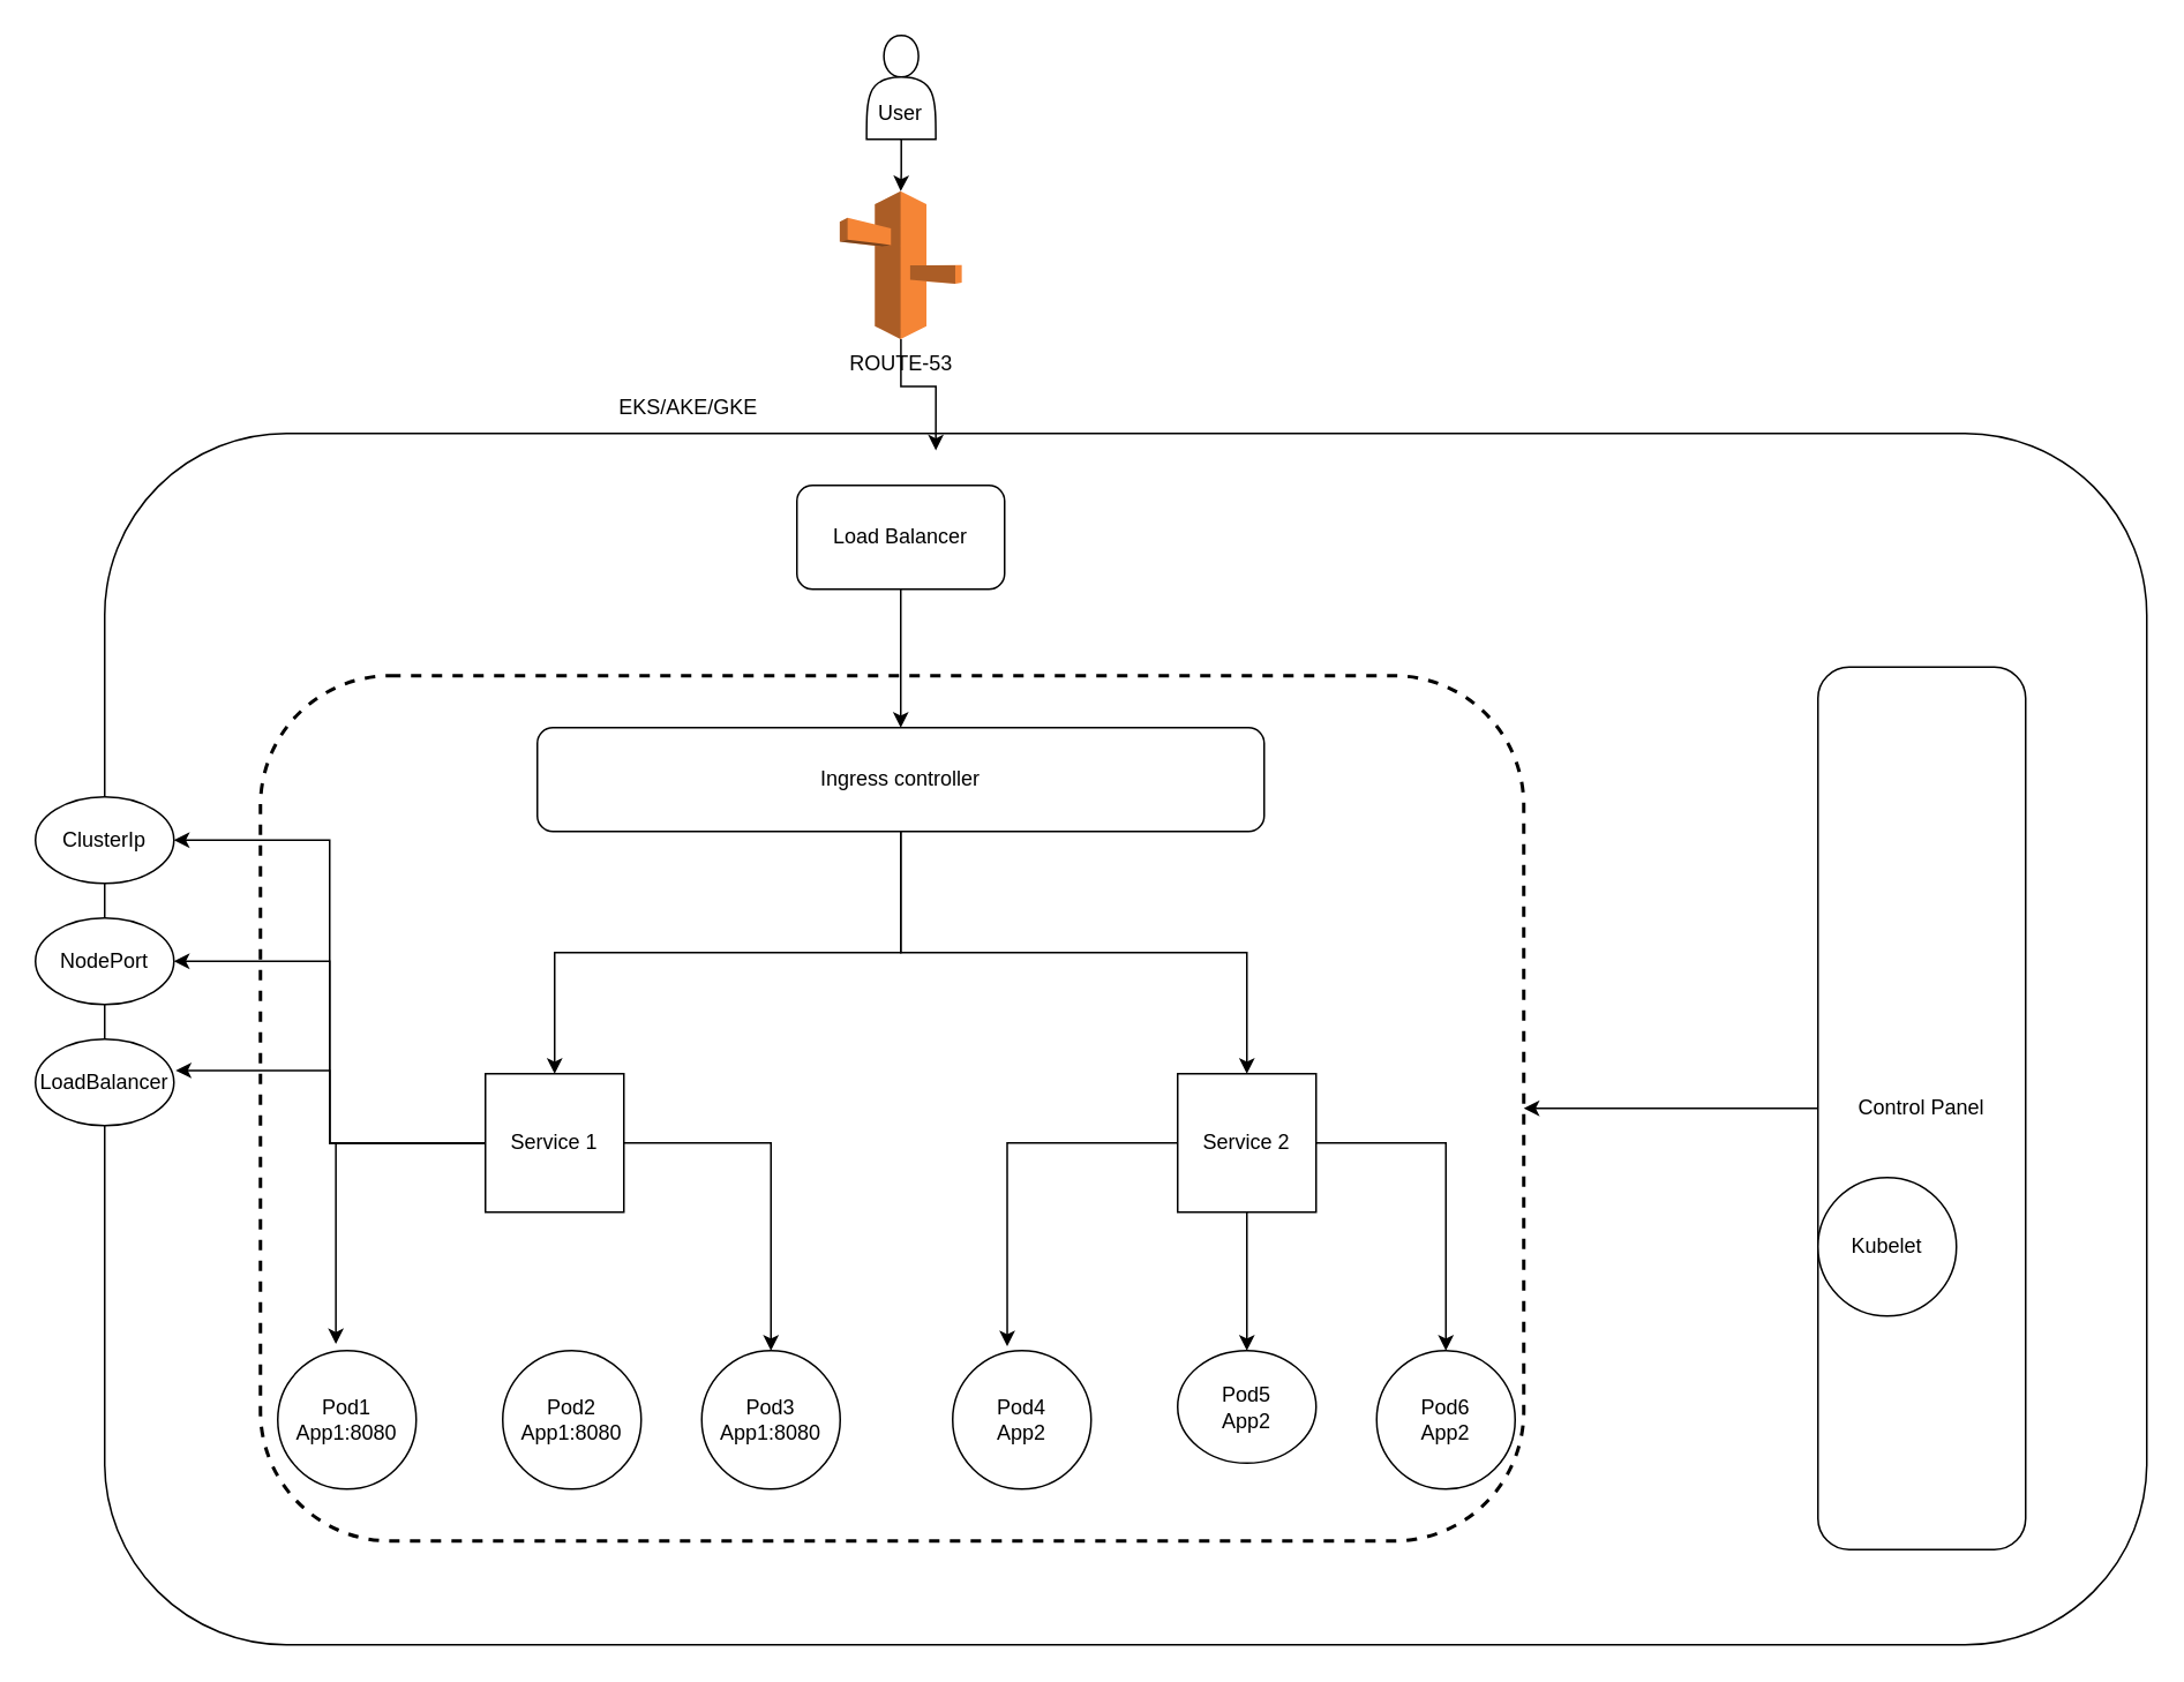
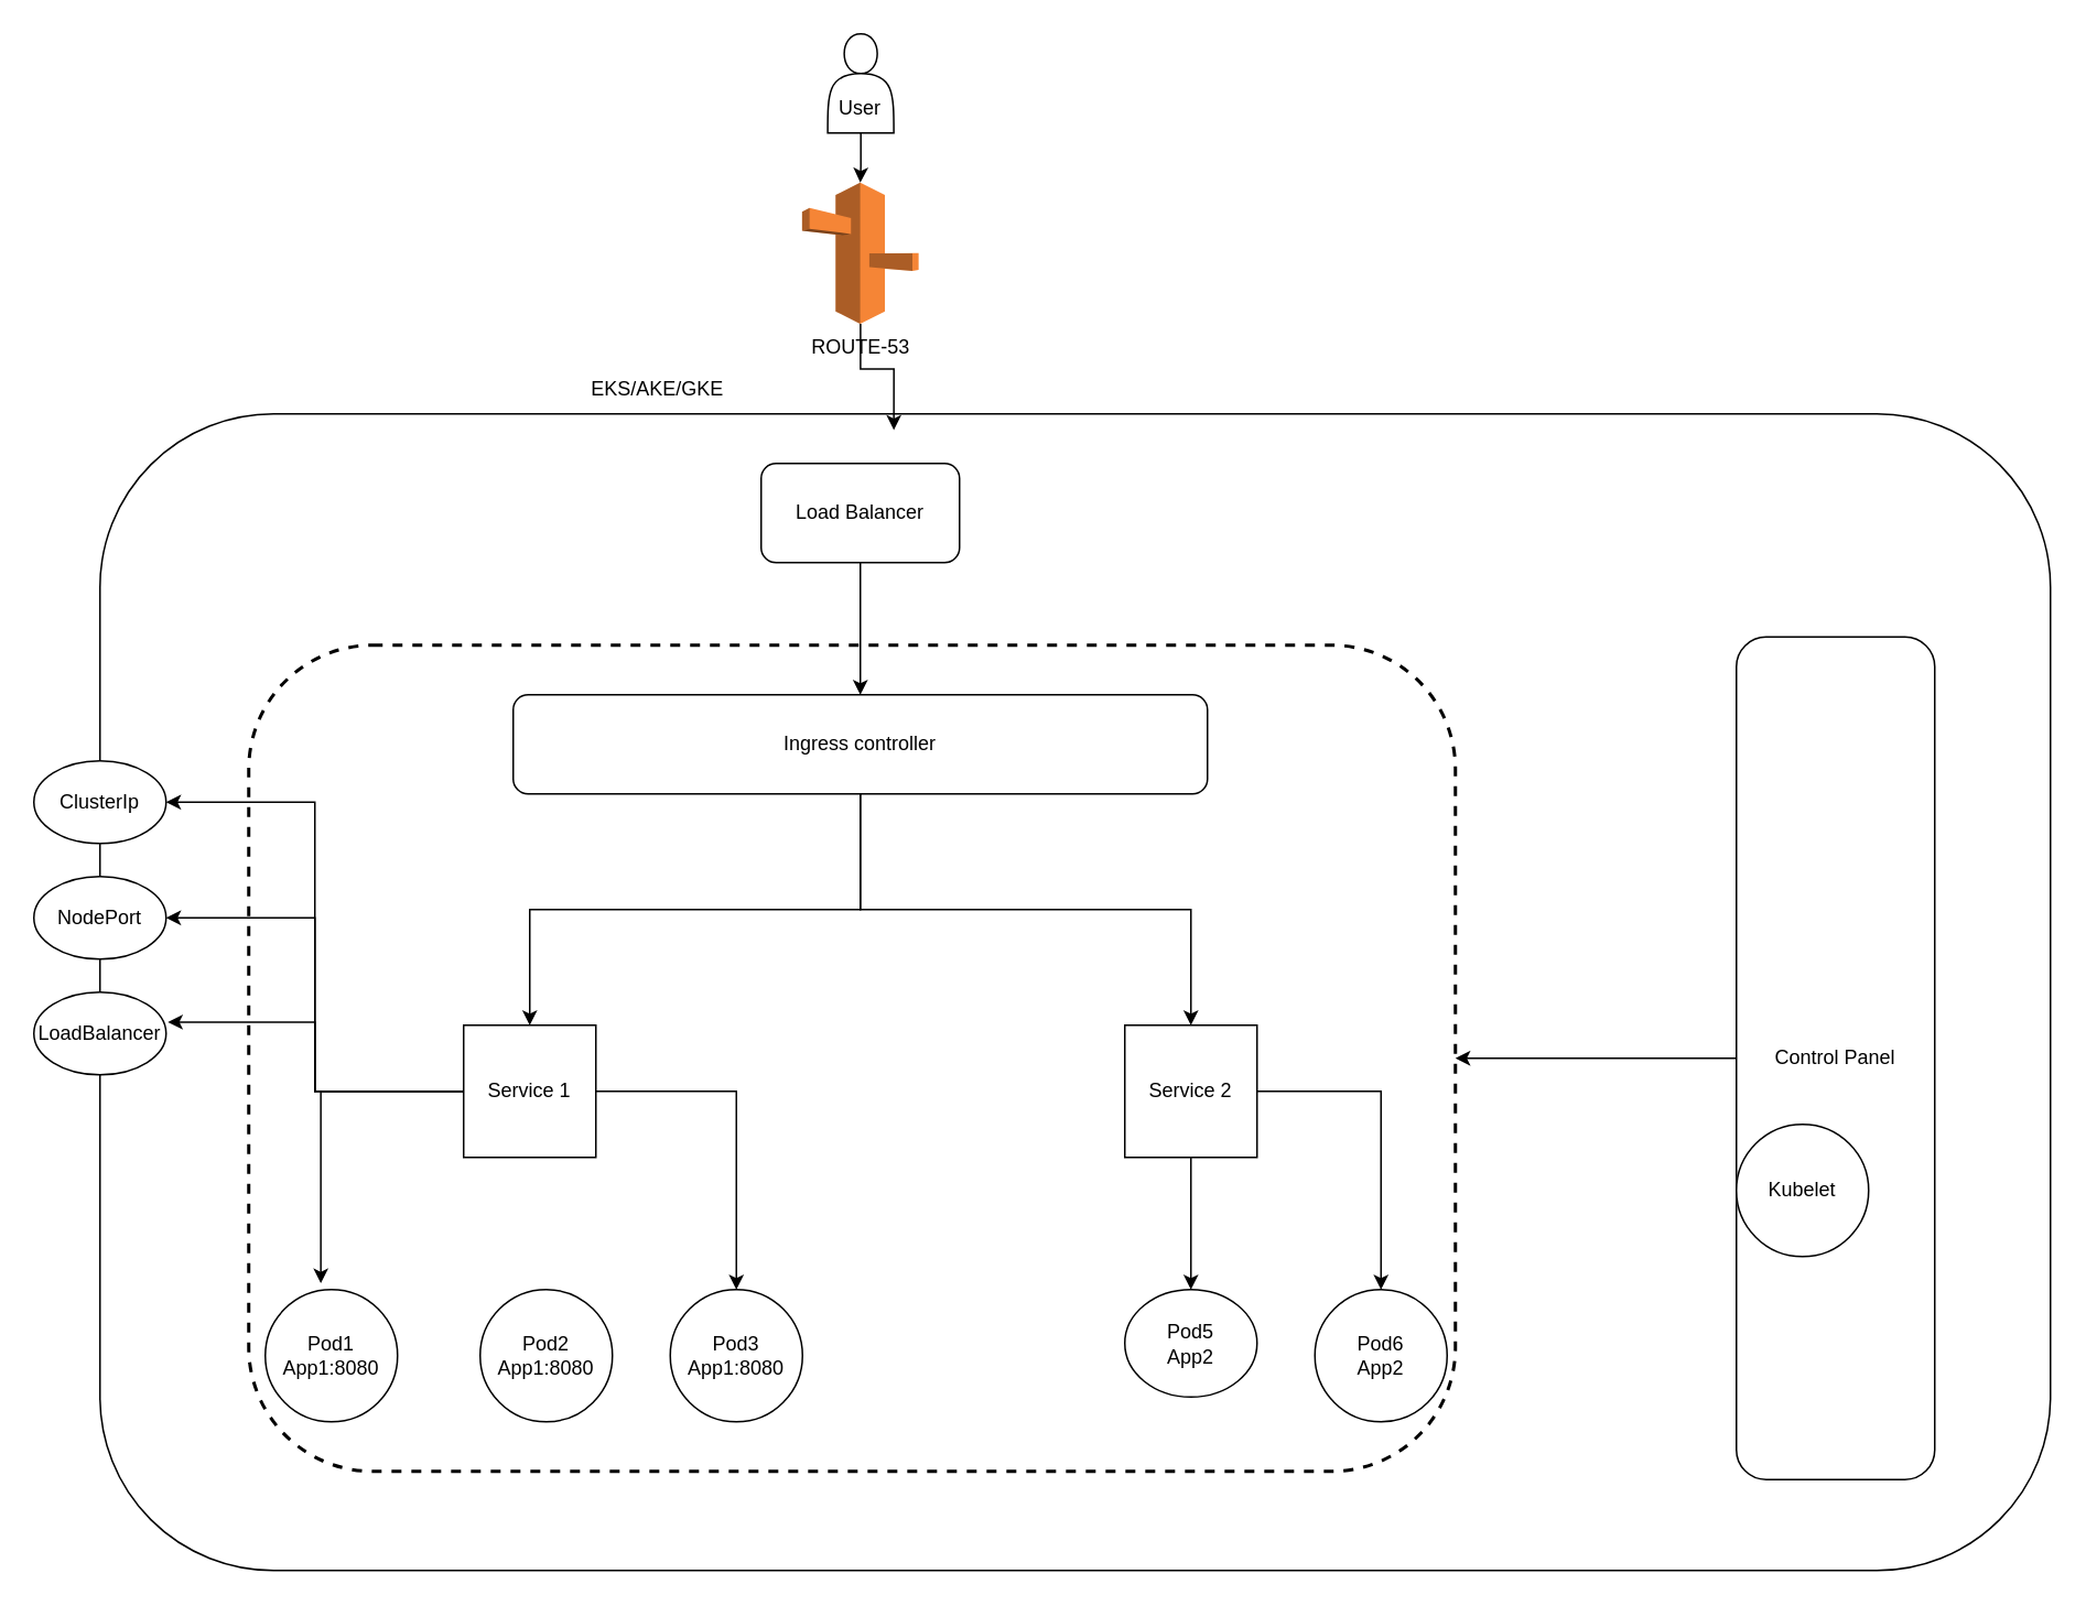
  <mxCell id="0" />
  <mxCell id="1" parent="0" />
  <mxCell id="2" value="" style="rounded=1;whiteSpace=wrap;html=1;" parent="1" vertex="1"><mxGeometry x="60" y="250" width="1180" height="700" as="geometry" /></mxCell>
  <mxCell id="3" value="" style="rounded=1;whiteSpace=wrap;html=1;dashed=1;strokeWidth=2;" parent="1" vertex="1"><mxGeometry x="150" y="390" width="730" height="500" as="geometry" /></mxCell>
  <mxCell id="4" value="Pod1&lt;br&gt;App1:8080" style="ellipse;whiteSpace=wrap;html=1;aspect=fixed;" parent="1" vertex="1"><mxGeometry x="160" y="780" width="80" height="80" as="geometry" /></mxCell>
  <mxCell id="5" value="Pod2&lt;br&gt;App1:8080" style="ellipse;whiteSpace=wrap;html=1;aspect=fixed;" parent="1" vertex="1"><mxGeometry x="290" y="780" width="80" height="80" as="geometry" /></mxCell>
  <mxCell id="6" value="Pod3&lt;br&gt;App1:8080" style="ellipse;whiteSpace=wrap;html=1;aspect=fixed;" parent="1" vertex="1"><mxGeometry x="405" y="780" width="80" height="80" as="geometry" /></mxCell>
- <mxCell id="7" value="Pod4&lt;br&gt;App2" style="ellipse;whiteSpace=wrap;html=1;aspect=fixed;" parent="1" vertex="1"><mxGeometry x="550" y="780" width="80" height="80" as="geometry" /></mxCell>
  <mxCell id="8" value="Pod5&lt;br&gt;App2" style="ellipse;whiteSpace=wrap;html=1;aspect=fixed;" parent="1" vertex="1"><mxGeometry x="680" y="780" width="80" height="65" as="geometry" /></mxCell>
  <mxCell id="9" value="Pod6&lt;br&gt;App2" style="ellipse;whiteSpace=wrap;html=1;aspect=fixed;" parent="1" vertex="1"><mxGeometry x="795" y="780" width="80" height="80" as="geometry" /></mxCell>
  <mxCell id="10" value="&lt;br&gt;&lt;br&gt;User" style="shape=actor;whiteSpace=wrap;html=1;" parent="1" vertex="1"><mxGeometry x="500.25" y="20" width="40" height="60" as="geometry" /></mxCell>
  <mxCell id="11" style="edgeStyle=orthogonalEdgeStyle;rounded=0;orthogonalLoop=1;jettySize=auto;html=1;entryX=0.5;entryY=0;entryDx=0;entryDy=0;" parent="1" source="14" target="6" edge="1"><mxGeometry relative="1" as="geometry" /></mxCell>
  <mxCell id="12" style="edgeStyle=orthogonalEdgeStyle;rounded=0;orthogonalLoop=1;jettySize=auto;html=1;entryX=1;entryY=0.5;entryDx=0;entryDy=0;" parent="1" source="14" target="21" edge="1"><mxGeometry relative="1" as="geometry" /></mxCell>
  <mxCell id="13" style="edgeStyle=orthogonalEdgeStyle;rounded=0;orthogonalLoop=1;jettySize=auto;html=1;entryX=1;entryY=0.5;entryDx=0;entryDy=0;" parent="1" source="14" target="20" edge="1"><mxGeometry relative="1" as="geometry" /></mxCell>
  <mxCell id="14" value="Service 1" style="whiteSpace=wrap;html=1;aspect=fixed;" parent="1" vertex="1"><mxGeometry x="280" y="620" width="80" height="80" as="geometry" /></mxCell>
  <mxCell id="15" style="edgeStyle=orthogonalEdgeStyle;rounded=0;orthogonalLoop=1;jettySize=auto;html=1;entryX=0.42;entryY=-0.047;entryDx=0;entryDy=0;entryPerimeter=0;" parent="1" source="14" target="4" edge="1"><mxGeometry relative="1" as="geometry" /></mxCell>
  <mxCell id="16" style="edgeStyle=orthogonalEdgeStyle;rounded=0;orthogonalLoop=1;jettySize=auto;html=1;entryX=0.5;entryY=0;entryDx=0;entryDy=0;" parent="1" source="18" target="8" edge="1"><mxGeometry relative="1" as="geometry" /></mxCell>
  <mxCell id="17" style="edgeStyle=orthogonalEdgeStyle;rounded=0;orthogonalLoop=1;jettySize=auto;html=1;entryX=0.5;entryY=0;entryDx=0;entryDy=0;" parent="1" source="18" target="9" edge="1"><mxGeometry relative="1" as="geometry" /></mxCell>
  <mxCell id="18" value="Service 2" style="whiteSpace=wrap;html=1;aspect=fixed;" parent="1" vertex="1"><mxGeometry x="680" y="620" width="80" height="80" as="geometry" /></mxCell>
- <mxCell id="19" style="edgeStyle=orthogonalEdgeStyle;rounded=0;orthogonalLoop=1;jettySize=auto;html=1;entryX=0.394;entryY=-0.031;entryDx=0;entryDy=0;entryPerimeter=0;" parent="1" source="18" target="7" edge="1"><mxGeometry relative="1" as="geometry" /></mxCell>
  <mxCell id="20" value="ClusterIp" style="ellipse;whiteSpace=wrap;html=1;" parent="1" vertex="1"><mxGeometry x="20" y="460" width="80" height="50" as="geometry" /></mxCell>
  <mxCell id="21" value="NodePort" style="ellipse;whiteSpace=wrap;html=1;" parent="1" vertex="1"><mxGeometry x="20" y="530" width="80" height="50" as="geometry" /></mxCell>
  <mxCell id="22" value="LoadBalancer" style="ellipse;whiteSpace=wrap;html=1;" parent="1" vertex="1"><mxGeometry x="20" y="600" width="80" height="50" as="geometry" /></mxCell>
  <mxCell id="23" style="edgeStyle=orthogonalEdgeStyle;rounded=0;orthogonalLoop=1;jettySize=auto;html=1;entryX=1.013;entryY=0.362;entryDx=0;entryDy=0;entryPerimeter=0;" parent="1" source="14" target="22" edge="1"><mxGeometry relative="1" as="geometry" /></mxCell>
  <mxCell id="24" style="edgeStyle=orthogonalEdgeStyle;rounded=0;orthogonalLoop=1;jettySize=auto;html=1;entryX=0.5;entryY=0;entryDx=0;entryDy=0;" parent="1" source="26" target="14" edge="1"><mxGeometry relative="1" as="geometry" /></mxCell>
  <mxCell id="25" style="edgeStyle=orthogonalEdgeStyle;rounded=0;orthogonalLoop=1;jettySize=auto;html=1;entryX=0.5;entryY=0;entryDx=0;entryDy=0;" parent="1" source="26" target="18" edge="1"><mxGeometry relative="1" as="geometry" /></mxCell>
  <mxCell id="26" value="Ingress controller" style="rounded=1;whiteSpace=wrap;html=1;" parent="1" vertex="1"><mxGeometry x="310" y="420" width="420" height="60" as="geometry" /></mxCell>
  <mxCell id="27" style="edgeStyle=orthogonalEdgeStyle;rounded=0;orthogonalLoop=1;jettySize=auto;html=1;entryX=0.5;entryY=0;entryDx=0;entryDy=0;" parent="1" source="28" target="26" edge="1"><mxGeometry relative="1" as="geometry" /></mxCell>
  <mxCell id="28" value="Load Balancer" style="whiteSpace=wrap;html=1;rounded=1;" parent="1" vertex="1"><mxGeometry x="460" y="280" width="120" height="60" as="geometry" /></mxCell>
  <mxCell id="29" style="edgeStyle=orthogonalEdgeStyle;rounded=0;orthogonalLoop=1;jettySize=auto;html=1;entryX=1;entryY=0.5;entryDx=0;entryDy=0;" edge="1" parent="1" source="30" target="3"><mxGeometry relative="1" as="geometry" /></mxCell>
  <mxCell id="30" value="Control Panel" style="rounded=1;whiteSpace=wrap;html=1;" parent="1" vertex="1"><mxGeometry x="1050" y="385" width="120" height="510" as="geometry" /></mxCell>
  <mxCell id="31" value="EKS/AKE/GKE" style="text;html=1;strokeColor=none;fillColor=none;align=center;verticalAlign=middle;whiteSpace=wrap;rounded=0;" parent="1" vertex="1"><mxGeometry x="310" y="220" width="175" height="30" as="geometry" /></mxCell>
  <mxCell id="32" value="Kubelet&lt;br&gt;" style="ellipse;whiteSpace=wrap;html=1;" parent="1" vertex="1"><mxGeometry x="1050" y="680" width="80" height="80" as="geometry" /></mxCell>
  <mxCell id="33" style="edgeStyle=orthogonalEdgeStyle;rounded=0;orthogonalLoop=1;jettySize=auto;html=1;entryX=0.407;entryY=0.014;entryDx=0;entryDy=0;entryPerimeter=0;" parent="1" source="34" target="2" edge="1"><mxGeometry relative="1" as="geometry"><mxPoint x="520" y="240" as="targetPoint" /></mxGeometry></mxCell>
  <mxCell id="34" value="ROUTE-53" style="outlineConnect=0;dashed=0;verticalLabelPosition=bottom;verticalAlign=top;align=center;html=1;shape=mxgraph.aws3.route_53;fillColor=#F58536;gradientColor=none;" parent="1" vertex="1"><mxGeometry x="484.75" y="110" width="70.5" height="85.5" as="geometry" /></mxCell>
  <mxCell id="35" style="edgeStyle=orthogonalEdgeStyle;rounded=0;orthogonalLoop=1;jettySize=auto;html=1;entryX=0.5;entryY=0;entryDx=0;entryDy=0;entryPerimeter=0;" parent="1" source="10" target="34" edge="1"><mxGeometry relative="1" as="geometry" /></mxCell>
